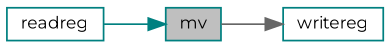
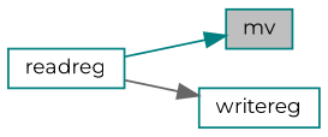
  digraph {
    fontname=Montserrat
    rankdir=LR
    node [color=teal fillcolor=white fontname=Montserrat fontsize=10 shape=record style=filled]
    edge [fontname=Montserrat fontsize=10 labelfontname=Helvetica labelfontsize=10 style=solid]
    n1 [fillcolor=grey75 fontcolor=black height=0.2 label=mv width=0.4]
    n2 [height=0.2 label=writereg width=0.4]
    n3 [height=0.2 label=readreg width=0.4]
-   n1 -> n2 [color=gray40]
+   n3 -> n2 [color=gray40]
    n3 -> n1 [color=teal]
  }
